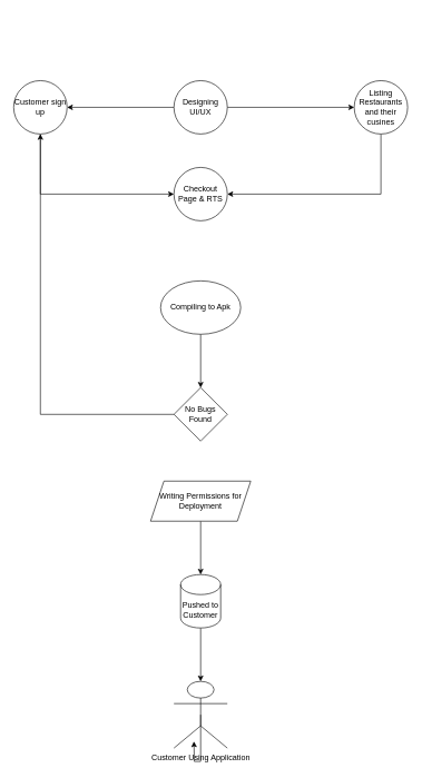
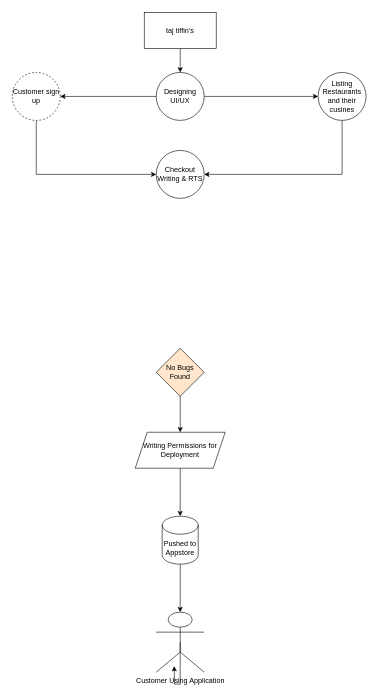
  <mxCell id="0" />
  <mxCell id="1" parent="0" />
+ <mxCell id="2" style="edgeStyle=orthogonalEdgeStyle;rounded=0;orthogonalLoop=1;jettySize=auto;html=1;entryX=0.5;entryY=0;entryDx=0;entryDy=0;" edge="1" parent="1" source="3" target="6"><mxGeometry relative="1" as="geometry" /></mxCell>
+ <mxCell id="3" value="taj tiffin's" style="rounded=0;whiteSpace=wrap;html=1;" vertex="1" parent="1"><mxGeometry x="240" y="20" width="120" height="60" as="geometry" /></mxCell>
  <mxCell id="4" value="" style="edgeStyle=orthogonalEdgeStyle;rounded=0;orthogonalLoop=1;jettySize=auto;html=1;" edge="1" parent="1" source="6" target="8"><mxGeometry relative="1" as="geometry" /></mxCell>
  <mxCell id="5" value="" style="edgeStyle=orthogonalEdgeStyle;rounded=0;orthogonalLoop=1;jettySize=auto;html=1;" edge="1" parent="1" source="6" target="10"><mxGeometry relative="1" as="geometry" /></mxCell>
  <mxCell id="6" value="Designing UI/UX" style="ellipse;whiteSpace=wrap;html=1;aspect=fixed;" vertex="1" parent="1"><mxGeometry x="260" y="120" width="80" height="80" as="geometry" /></mxCell>
  <mxCell id="7" style="edgeStyle=orthogonalEdgeStyle;rounded=0;orthogonalLoop=1;jettySize=auto;html=1;exitX=0.5;exitY=1;exitDx=0;exitDy=0;entryX=0;entryY=0.5;entryDx=0;entryDy=0;" edge="1" parent="1" source="8" target="11"><mxGeometry relative="1" as="geometry" /></mxCell>
- <mxCell id="8" value="Customer sign up" style="ellipse;whiteSpace=wrap;html=1;" vertex="1" parent="1"><mxGeometry x="20" y="120" width="80" height="80" as="geometry" /></mxCell>
+ <mxCell id="8" value="Customer sign up" style="ellipse;whiteSpace=wrap;html=1;dashed=1;" vertex="1" parent="1"><mxGeometry x="20" y="120" width="80" height="80" as="geometry" /></mxCell>
  <mxCell id="9" style="edgeStyle=orthogonalEdgeStyle;rounded=0;orthogonalLoop=1;jettySize=auto;html=1;exitX=0.5;exitY=1;exitDx=0;exitDy=0;entryX=1;entryY=0.5;entryDx=0;entryDy=0;" edge="1" parent="1" source="10" target="11"><mxGeometry relative="1" as="geometry" /></mxCell>
  <mxCell id="10" value="Listing Restaurants and their cusines" style="ellipse;whiteSpace=wrap;html=1;" vertex="1" parent="1"><mxGeometry x="530" y="120" width="80" height="80" as="geometry" /></mxCell>
- <mxCell id="11" value="Checkout Page &amp;amp; RTS" style="ellipse;whiteSpace=wrap;html=1;aspect=fixed;" vertex="1" parent="1"><mxGeometry x="260" y="250" width="80" height="80" as="geometry" /></mxCell>
- <mxCell id="12" style="edgeStyle=orthogonalEdgeStyle;rounded=0;orthogonalLoop=1;jettySize=auto;html=1;exitX=0.5;exitY=1;exitDx=0;exitDy=0;entryX=0.5;entryY=0;entryDx=0;entryDy=0;" edge="1" parent="1" source="13" target="15"><mxGeometry relative="1" as="geometry" /></mxCell>
- <mxCell id="13" value="Compiling to Apk" style="ellipse;whiteSpace=wrap;html=1;" vertex="1" parent="1"><mxGeometry x="240" y="420" width="120" height="80" as="geometry" /></mxCell>
- <mxCell id="14" value="" style="edgeStyle=orthogonalEdgeStyle;rounded=0;orthogonalLoop=1;jettySize=auto;html=1;" edge="1" parent="1" source="15" target="8"><mxGeometry relative="1" as="geometry" /></mxCell>
- <mxCell id="15" value="No Bugs Found" style="rhombus;whiteSpace=wrap;html=1;" vertex="1" parent="1"><mxGeometry x="260" y="580" width="80" height="80" as="geometry" /></mxCell>
+ <mxCell id="11" value="Checkout Writing &amp;amp; RTS" style="ellipse;whiteSpace=wrap;html=1;aspect=fixed;" vertex="1" parent="1"><mxGeometry x="260" y="250" width="80" height="80" as="geometry" /></mxCell>
+ <mxCell id="14" value="" style="edgeStyle=orthogonalEdgeStyle;rounded=0;orthogonalLoop=1;jettySize=auto;html=1;" edge="1" parent="1" source="15" target="17"><mxGeometry relative="1" as="geometry" /></mxCell>
+ <mxCell id="15" value="No Bugs Found" style="rhombus;whiteSpace=wrap;html=1;fillColor=#ffe6cc;" vertex="1" parent="1"><mxGeometry x="260" y="580" width="80" height="80" as="geometry" /></mxCell>
  <mxCell id="16" value="" style="edgeStyle=orthogonalEdgeStyle;rounded=0;orthogonalLoop=1;jettySize=auto;html=1;" edge="1" parent="1" source="17" target="19"><mxGeometry relative="1" as="geometry" /></mxCell>
  <mxCell id="17" value="Writing Permissions for Deployment" style="shape=parallelogram;perimeter=parallelogramPerimeter;whiteSpace=wrap;html=1;fixedSize=1;" vertex="1" parent="1"><mxGeometry x="225" y="720" width="150" height="60" as="geometry" /></mxCell>
  <mxCell id="18" value="" style="edgeStyle=orthogonalEdgeStyle;rounded=0;orthogonalLoop=1;jettySize=auto;html=1;" edge="1" parent="1" source="19" target="21"><mxGeometry relative="1" as="geometry" /></mxCell>
- <mxCell id="19" value="Pushed to Customer" style="shape=cylinder3;whiteSpace=wrap;html=1;boundedLbl=1;backgroundOutline=1;size=15;" vertex="1" parent="1"><mxGeometry x="270" y="860" width="60" height="80" as="geometry" /></mxCell>
+ <mxCell id="19" value="Pushed to Appstore" style="shape=cylinder3;whiteSpace=wrap;html=1;boundedLbl=1;backgroundOutline=1;size=15;" vertex="1" parent="1"><mxGeometry x="270" y="860" width="60" height="80" as="geometry" /></mxCell>
  <mxCell id="20" style="edgeStyle=orthogonalEdgeStyle;rounded=0;orthogonalLoop=1;jettySize=auto;html=1;exitX=0.5;exitY=0.5;exitDx=0;exitDy=0;exitPerimeter=0;" edge="1" parent="1" source="21"><mxGeometry relative="1" as="geometry"><mxPoint x="290" y="1110" as="targetPoint" /></mxGeometry></mxCell>
  <mxCell id="21" value="Customer Using Application" style="shape=umlActor;verticalLabelPosition=bottom;verticalAlign=top;html=1;outlineConnect=0;" vertex="1" parent="1"><mxGeometry x="260" y="1020" width="80" height="100" as="geometry" /></mxCell>
